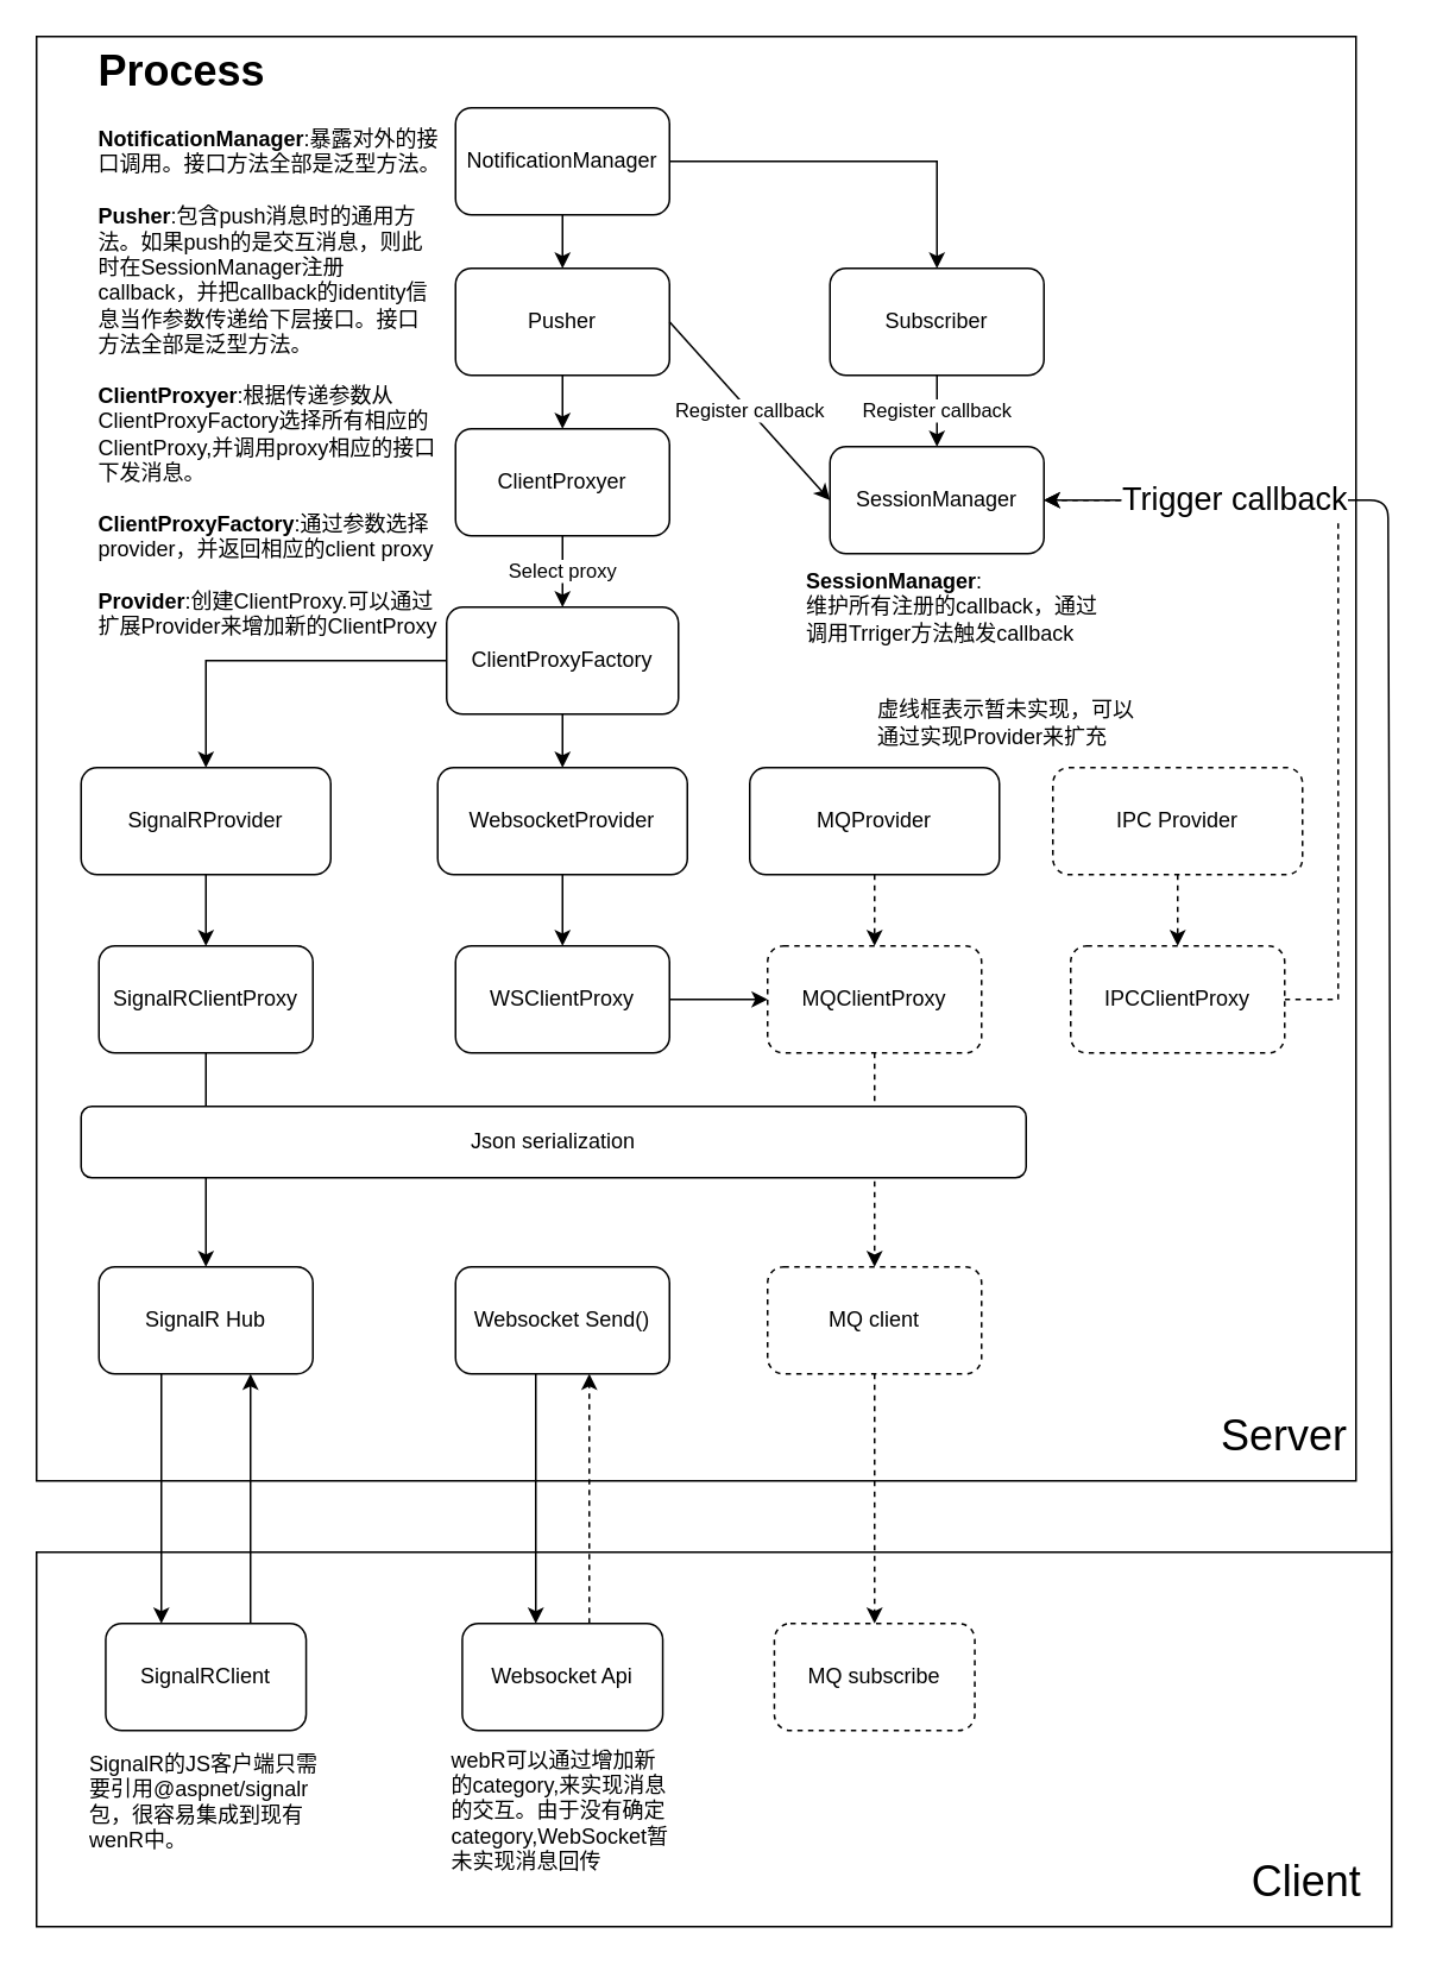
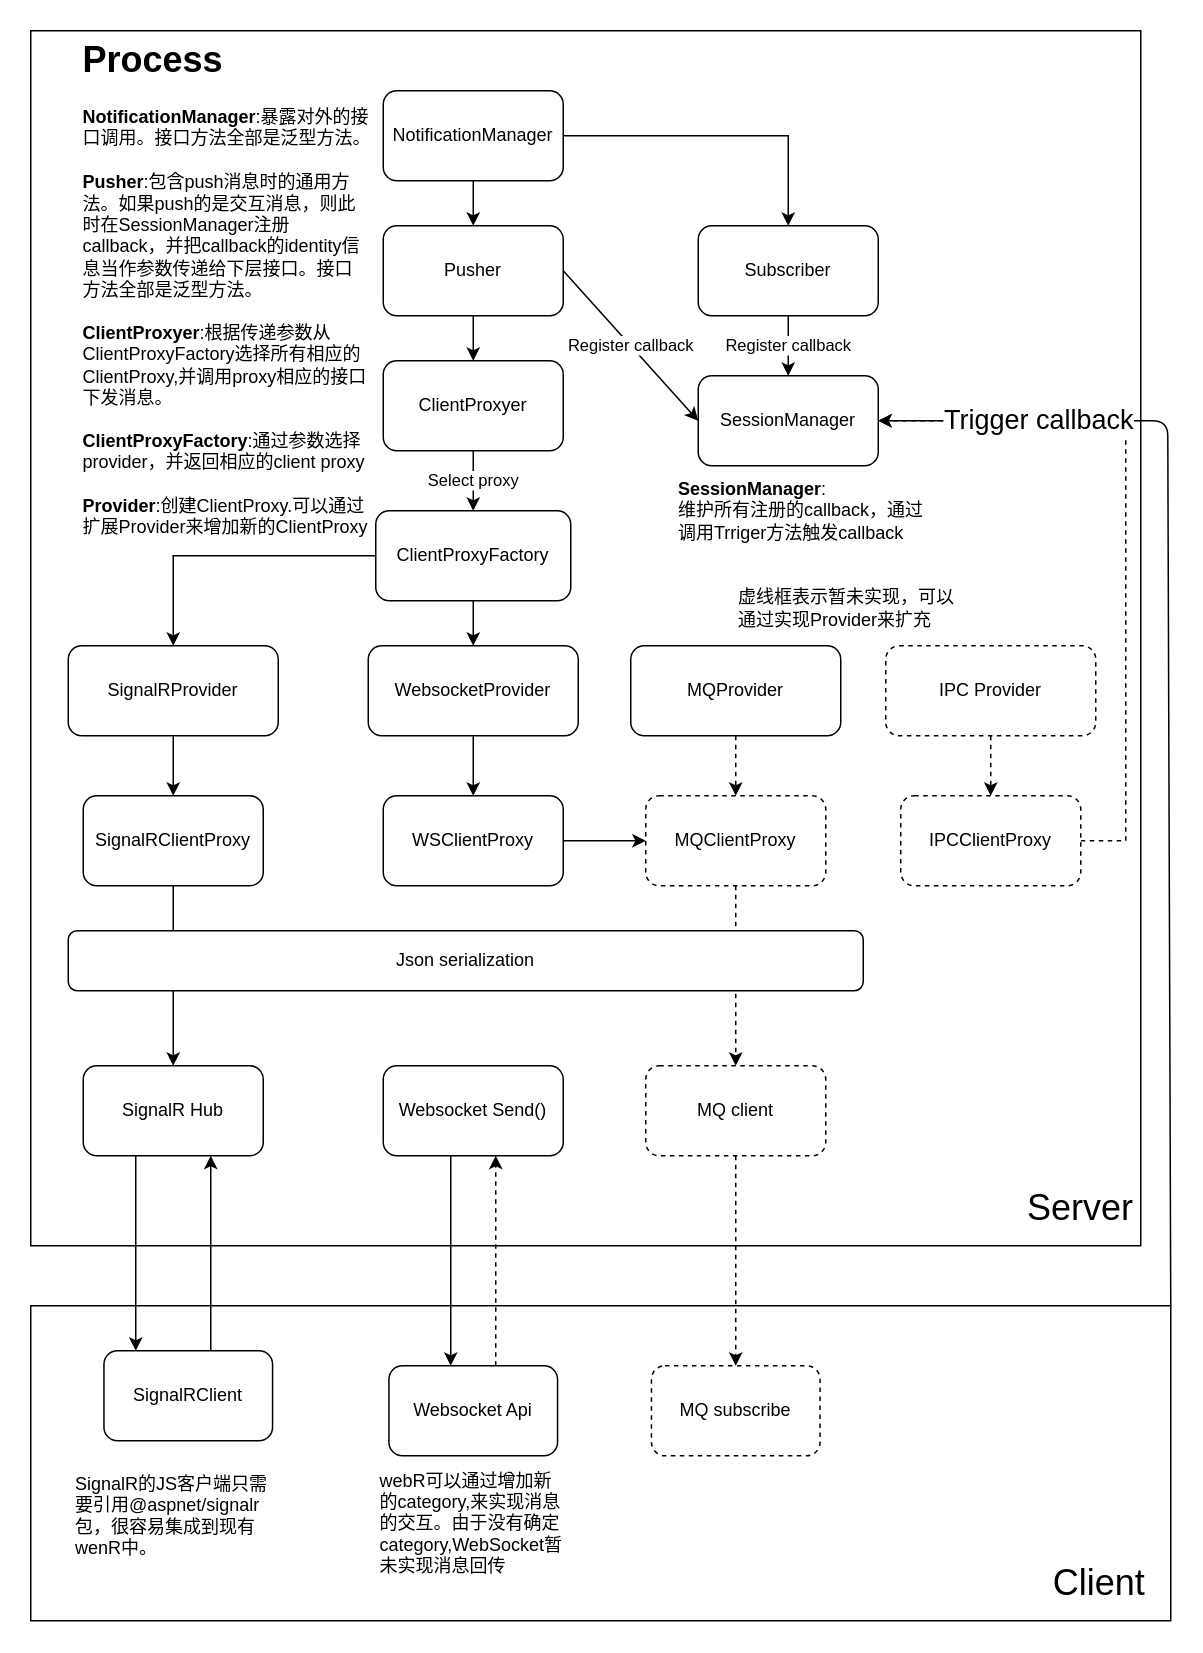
  <mxCell id="0" />
  <mxCell id="1" parent="0" />
  <mxCell id="2" value="" style="group" vertex="1" connectable="0" parent="1"><mxGeometry x="20" y="870" width="760" height="210" as="geometry" /></mxCell>
  <mxCell id="3" value="" style="whiteSpace=wrap;html=1;" vertex="1" parent="2"><mxGeometry width="760" height="210" as="geometry" /></mxCell>
- <mxCell id="4" value="SignalRClient" style="whiteSpace=wrap;html=1;rounded=1;" vertex="1" parent="2"><mxGeometry x="38.798" y="40" width="112.405" height="60" as="geometry" /></mxCell>
+ <mxCell id="4" value="SignalRClient" style="whiteSpace=wrap;html=1;rounded=1;" vertex="1" parent="2"><mxGeometry x="48.798" y="30" width="112.405" height="60" as="geometry" /></mxCell>
  <mxCell id="5" value="Websocket Api" style="whiteSpace=wrap;html=1;rounded=1;" vertex="1" parent="2"><mxGeometry x="238.794" y="40" width="112.405" height="60" as="geometry" /></mxCell>
  <mxCell id="6" value="MQ subscribe" style="whiteSpace=wrap;html=1;rounded=1;dashed=1" vertex="1" parent="2"><mxGeometry x="413.795" y="40" width="112.405" height="60" as="geometry" /></mxCell>
  <mxCell id="7" value="&lt;font style=&quot;font-size: 24px&quot;&gt;Client&lt;/font&gt;" style="text;html=1;strokeColor=none;fillColor=none;align=center;verticalAlign=middle;whiteSpace=wrap;rounded=0;" vertex="1" parent="2"><mxGeometry x="680" y="170" width="65" height="30" as="geometry" /></mxCell>
  <mxCell id="8" value="SignalR的JS客户端只需要引用@aspnet/signalr包，很容易集成到现有wenR中。" style="text;html=1;strokeColor=none;fillColor=none;align=left;verticalAlign=middle;whiteSpace=wrap;rounded=0;" vertex="1" parent="2"><mxGeometry x="27.5" y="110" width="135" height="60" as="geometry" /></mxCell>
  <mxCell id="9" value="webR可以通过增加新的category,来实现消息的交互。由于没有确定category,WebSocket暂未实现消息回传" style="text;html=1;strokeColor=none;fillColor=none;align=left;verticalAlign=middle;whiteSpace=wrap;rounded=0;" vertex="1" parent="2"><mxGeometry x="231.25" y="110" width="127.5" height="70" as="geometry" /></mxCell>
  <mxCell id="10" value="" style="whiteSpace=wrap;html=1;" vertex="1" parent="1"><mxGeometry x="20" y="20" width="740" height="810" as="geometry" /></mxCell>
  <mxCell id="11" value="NotificationManager" style="rounded=1;whiteSpace=wrap;html=1;" vertex="1" parent="1"><mxGeometry x="255" y="60" width="120" height="60" as="geometry" /></mxCell>
  <mxCell id="12" value="Pusher" style="whiteSpace=wrap;html=1;rounded=1;" vertex="1" parent="1"><mxGeometry x="255" y="150" width="120" height="60" as="geometry" /></mxCell>
  <mxCell id="13" value="" style="edgeStyle=orthogonalEdgeStyle;rounded=0;orthogonalLoop=1;jettySize=auto;html=1;" edge="1" parent="1" source="11" target="12"><mxGeometry x="55" y="50" as="geometry" /></mxCell>
  <mxCell id="14" value="Subscriber" style="whiteSpace=wrap;html=1;rounded=1;" vertex="1" parent="1"><mxGeometry x="465" y="150" width="120" height="60" as="geometry" /></mxCell>
  <mxCell id="15" value="" style="edgeStyle=orthogonalEdgeStyle;rounded=0;orthogonalLoop=1;jettySize=auto;html=1;" edge="1" parent="1" source="11" target="14"><mxGeometry x="55" y="50" as="geometry" /></mxCell>
  <mxCell id="16" value="ClientProxyer" style="whiteSpace=wrap;html=1;rounded=1;" vertex="1" parent="1"><mxGeometry x="255" y="240" width="120" height="60" as="geometry" /></mxCell>
  <mxCell id="17" value="" style="edgeStyle=orthogonalEdgeStyle;rounded=0;orthogonalLoop=1;jettySize=auto;html=1;" edge="1" parent="1" source="12" target="16"><mxGeometry x="55" y="50" as="geometry" /></mxCell>
  <mxCell id="18" value="SignalRProvider" style="whiteSpace=wrap;html=1;rounded=1;" vertex="1" parent="1"><mxGeometry x="45" y="430" width="140" height="60" as="geometry" /></mxCell>
  <mxCell id="19" style="edgeStyle=orthogonalEdgeStyle;rounded=0;orthogonalLoop=1;jettySize=auto;html=1;entryX=0.5;entryY=0;entryDx=0;entryDy=0;" edge="1" parent="1" source="20" target="18"><mxGeometry relative="1" as="geometry" /></mxCell>
  <mxCell id="20" value="ClientProxyFactory" style="whiteSpace=wrap;html=1;rounded=1;" vertex="1" parent="1"><mxGeometry x="250" y="340" width="130" height="60" as="geometry" /></mxCell>
  <mxCell id="21" value="Select proxy" style="edgeStyle=orthogonalEdgeStyle;rounded=0;orthogonalLoop=1;jettySize=auto;html=1;" edge="1" parent="1" source="16" target="20"><mxGeometry x="55" y="50" as="geometry" /></mxCell>
  <mxCell id="22" value="WebsocketProvider" style="whiteSpace=wrap;html=1;rounded=1;" vertex="1" parent="1"><mxGeometry x="245" y="430" width="140" height="60" as="geometry" /></mxCell>
  <mxCell id="23" value="" style="edgeStyle=orthogonalEdgeStyle;rounded=0;orthogonalLoop=1;jettySize=auto;html=1;" edge="1" parent="1" source="20" target="22"><mxGeometry x="55" y="50" as="geometry" /></mxCell>
  <mxCell id="24" value="IPC Provider" style="whiteSpace=wrap;html=1;rounded=1;dashed=1" vertex="1" parent="1"><mxGeometry x="590" y="430" width="140" height="60" as="geometry" /></mxCell>
  <mxCell id="25" value="MQProvider" style="whiteSpace=wrap;html=1;rounded=1;dashed=0;" vertex="1" parent="1"><mxGeometry x="420" y="430" width="140" height="60" as="geometry" /></mxCell>
  <mxCell id="26" style="edgeStyle=orthogonalEdgeStyle;rounded=0;orthogonalLoop=1;jettySize=auto;html=1;" edge="1" parent="1" source="27" target="48"><mxGeometry relative="1" as="geometry" /></mxCell>
  <mxCell id="27" value="SignalRClientProxy" style="whiteSpace=wrap;html=1;rounded=1;" vertex="1" parent="1"><mxGeometry x="55" y="530" width="120" height="60" as="geometry" /></mxCell>
  <mxCell id="28" value="" style="edgeStyle=orthogonalEdgeStyle;rounded=0;orthogonalLoop=1;jettySize=auto;html=1;" edge="1" parent="1" source="18" target="27"><mxGeometry x="55" y="50" as="geometry" /></mxCell>
  <mxCell id="29" style="edgeStyle=orthogonalEdgeStyle;rounded=0;orthogonalLoop=1;jettySize=auto;html=1;" edge="1" parent="1" source="30" target="36"><mxGeometry relative="1" as="geometry" /></mxCell>
  <mxCell id="30" value="WSClientProxy" style="whiteSpace=wrap;html=1;rounded=1;" vertex="1" parent="1"><mxGeometry x="255" y="530" width="120" height="60" as="geometry" /></mxCell>
  <mxCell id="31" value="" style="edgeStyle=orthogonalEdgeStyle;rounded=0;orthogonalLoop=1;jettySize=auto;html=1;" edge="1" parent="1" source="22" target="30"><mxGeometry x="55" y="50" as="geometry" /></mxCell>
  <mxCell id="32" style="edgeStyle=orthogonalEdgeStyle;rounded=0;orthogonalLoop=1;jettySize=auto;html=1;exitX=1;exitY=0.5;exitDx=0;exitDy=0;entryX=1;entryY=0.5;entryDx=0;entryDy=0;dashed=1" edge="1" parent="1" source="33" target="39"><mxGeometry relative="1" as="geometry"><Array as="points"><mxPoint x="750" y="560" /><mxPoint x="750" y="280" /></Array></mxGeometry></mxCell>
  <mxCell id="33" value="IPCClientProxy" style="whiteSpace=wrap;html=1;rounded=1;dashed=1" vertex="1" parent="1"><mxGeometry x="600" y="530" width="120" height="60" as="geometry" /></mxCell>
  <mxCell id="34" value="" style="edgeStyle=orthogonalEdgeStyle;rounded=0;orthogonalLoop=1;jettySize=auto;html=1;dashed=1" edge="1" parent="1" source="24" target="33"><mxGeometry x="55" y="50" as="geometry" /></mxCell>
  <mxCell id="35" style="edgeStyle=orthogonalEdgeStyle;rounded=0;orthogonalLoop=1;jettySize=auto;html=1;entryX=0.5;entryY=0;entryDx=0;entryDy=0;dashed=1" edge="1" parent="1" source="36" target="52"><mxGeometry relative="1" as="geometry" /></mxCell>
  <mxCell id="36" value="MQClientProxy" style="whiteSpace=wrap;html=1;rounded=1;dashed=1" vertex="1" parent="1"><mxGeometry x="430" y="530" width="120" height="60" as="geometry" /></mxCell>
  <mxCell id="37" value="" style="edgeStyle=orthogonalEdgeStyle;rounded=0;orthogonalLoop=1;jettySize=auto;html=1;dashed=1" edge="1" parent="1" source="25" target="36"><mxGeometry x="55" y="50" as="geometry" /></mxCell>
  <mxCell id="38" value="&lt;font style=&quot;font-size: 24px&quot;&gt;Server&lt;/font&gt;" style="text;html=1;strokeColor=none;fillColor=none;align=center;verticalAlign=middle;whiteSpace=wrap;rounded=0;" vertex="1" parent="1"><mxGeometry x="680" y="790" width="80" height="30" as="geometry" /></mxCell>
  <mxCell id="39" value="SessionManager" style="whiteSpace=wrap;html=1;rounded=1;" vertex="1" parent="1"><mxGeometry x="465" y="250" width="120" height="60" as="geometry" /></mxCell>
  <mxCell id="40" value="&lt;span style=&quot;color: rgb(0 , 0 , 0) ; font-family: &amp;#34;helvetica&amp;#34; ; font-size: 11px ; font-style: normal ; font-weight: 400 ; letter-spacing: normal ; text-align: center ; text-indent: 0px ; text-transform: none ; word-spacing: 0px ; background-color: rgb(255 , 255 , 255) ; display: inline ; float: none&quot;&gt;Register callback&lt;/span&gt;" style="edgeStyle=orthogonalEdgeStyle;rounded=0;orthogonalLoop=1;jettySize=auto;html=1;" edge="1" parent="1" source="14" target="39"><mxGeometry x="55" y="50" as="geometry" /></mxCell>
  <mxCell id="41" value="Register callback" style="endArrow=classic;html=1;exitX=1;exitY=0.5;exitDx=0;exitDy=0;entryX=0;entryY=0.5;entryDx=0;entryDy=0;" edge="1" parent="1" source="12" target="39"><mxGeometry x="55" y="50" width="50" height="50" as="geometry"><mxPoint x="400" y="190" as="sourcePoint" /><mxPoint x="450" y="140" as="targetPoint" /></mxGeometry></mxCell>
  <mxCell id="42" value="" style="endArrow=classic;html=1;entryX=1;entryY=0.5;entryDx=0;entryDy=0;exitX=1;exitY=0;exitDx=0;exitDy=0;" edge="1" parent="1" source="3" target="39"><mxGeometry width="50" height="50" relative="1" as="geometry"><mxPoint x="810" y="820" as="sourcePoint" /><mxPoint x="860" y="770" as="targetPoint" /><Array as="points"><mxPoint x="778" y="280" /><mxPoint x="690" y="280" /></Array></mxGeometry></mxCell>
  <mxCell id="43" value="&lt;font style=&quot;font-size: 18px&quot;&gt;Trigger callback&lt;/font&gt;" style="edgeLabel;html=1;align=center;verticalAlign=middle;resizable=0;points=[];" vertex="1" connectable="0" parent="42"><mxGeometry x="-0.141" y="-2" relative="1" as="geometry"><mxPoint x="-89.8" y="-254" as="offset" /></mxGeometry></mxCell>
  <mxCell id="44" value="Json serialization" style="rounded=1;whiteSpace=wrap;html=1;" vertex="1" parent="1"><mxGeometry x="45" y="620" width="530" height="40" as="geometry" /></mxCell>
  <mxCell id="45" value="&lt;h1&gt;Process&lt;/h1&gt;&lt;div&gt;&lt;b&gt;NotificationManager&lt;/b&gt;:&lt;span&gt;暴露&lt;/span&gt;对外&lt;span&gt;的接口调用。接口方法全部是泛型方法。&lt;/span&gt;&lt;/div&gt;&lt;div&gt;&lt;span&gt;&lt;br&gt;&lt;/span&gt;&lt;/div&gt;&lt;div&gt;&lt;b&gt;Pusher&lt;/b&gt;&lt;span&gt;:&lt;/span&gt;&lt;span&gt;包含push消息时的通用方法。如果push的是交互消息，则此时在SessionManager注册callback，并把callback的identity信息当作参数传递给下层接口。&lt;/span&gt;&lt;span&gt;接口方法全部是泛型方法。&lt;/span&gt;&lt;/div&gt;&lt;div&gt;&lt;span&gt;&lt;br&gt;&lt;/span&gt;&lt;/div&gt;&lt;div&gt;&lt;b&gt;ClientProxyer&lt;/b&gt;:&lt;span&gt;根据传递参数从ClientProxyFactory选择所有相应的ClientProxy,并调用proxy相应的接口下发消息。&lt;/span&gt;&lt;/div&gt;&lt;br&gt;&lt;div&gt;&lt;span style=&quot;text-align: center&quot;&gt;&lt;b&gt;ClientProxyFactory&lt;/b&gt;:&lt;/span&gt;&lt;span&gt;通过参数选择provider，并返回相应的client proxy&lt;/span&gt;&lt;br&gt;&lt;/div&gt;&lt;div&gt;&lt;b&gt;&lt;br&gt;&lt;/b&gt;&lt;/div&gt;&lt;div&gt;&lt;b&gt;Provider&lt;/b&gt;:创建ClientProxy.可以通过扩展Provider来增加新的ClientProxy&lt;/div&gt;" style="text;html=1;strokeColor=none;fillColor=none;spacing=5;spacingTop=-20;whiteSpace=wrap;overflow=hidden;rounded=0;" vertex="1" parent="1"><mxGeometry x="50" y="20" width="200" height="350" as="geometry" /></mxCell>
  <mxCell id="46" value="&lt;b&gt;SessionManager&lt;/b&gt;:&lt;br&gt;&lt;div&gt;维护所有注册的callback，通过调用Trriger方法触发callback&lt;/div&gt;" style="text;html=1;strokeColor=none;fillColor=none;align=left;verticalAlign=middle;whiteSpace=wrap;rounded=0;" vertex="1" parent="1"><mxGeometry x="450" y="320" width="170" height="40" as="geometry" /></mxCell>
  <mxCell id="47" style="edgeStyle=orthogonalEdgeStyle;rounded=0;orthogonalLoop=1;jettySize=auto;html=1;" edge="1" parent="1" source="48" target="4"><mxGeometry relative="1" as="geometry"><Array as="points"><mxPoint x="90" y="800" /><mxPoint x="90" y="800" /></Array></mxGeometry></mxCell>
  <mxCell id="48" value="SignalR Hub" style="whiteSpace=wrap;html=1;rounded=1;" vertex="1" parent="1"><mxGeometry x="55" y="710" width="120" height="60" as="geometry" /></mxCell>
  <mxCell id="49" style="edgeStyle=orthogonalEdgeStyle;rounded=0;orthogonalLoop=1;jettySize=auto;html=1;" edge="1" parent="1" source="50" target="5"><mxGeometry relative="1" as="geometry"><Array as="points"><mxPoint x="300" y="820" /><mxPoint x="300" y="820" /></Array></mxGeometry></mxCell>
  <mxCell id="50" value="Websocket Send()" style="whiteSpace=wrap;html=1;rounded=1;" vertex="1" parent="1"><mxGeometry x="255" y="710" width="120" height="60" as="geometry" /></mxCell>
  <mxCell id="51" style="edgeStyle=orthogonalEdgeStyle;rounded=0;orthogonalLoop=1;jettySize=auto;html=1;dashed=1" edge="1" parent="1" source="52" target="6"><mxGeometry relative="1" as="geometry" /></mxCell>
  <mxCell id="52" value="MQ client" style="whiteSpace=wrap;html=1;rounded=1;dashed=1" vertex="1" parent="1"><mxGeometry x="430" y="710" width="120" height="60" as="geometry" /></mxCell>
  <mxCell id="53" value="虚线框表示暂未实现，可以通过实现Provider来扩充" style="text;html=1;strokeColor=none;fillColor=none;align=left;verticalAlign=middle;whiteSpace=wrap;rounded=0;" vertex="1" parent="1"><mxGeometry x="490" y="380" width="150" height="50" as="geometry" /></mxCell>
  <mxCell id="54" style="edgeStyle=orthogonalEdgeStyle;rounded=0;orthogonalLoop=1;jettySize=auto;html=1;" edge="1" parent="1" source="4" target="48"><mxGeometry relative="1" as="geometry"><Array as="points"><mxPoint x="140" y="820" /><mxPoint x="140" y="820" /></Array></mxGeometry></mxCell>
  <mxCell id="55" style="edgeStyle=orthogonalEdgeStyle;rounded=0;orthogonalLoop=1;jettySize=auto;html=1;dashed=1" edge="1" parent="1" source="5" target="50"><mxGeometry relative="1" as="geometry"><Array as="points"><mxPoint x="330" y="850" /><mxPoint x="330" y="850" /></Array></mxGeometry></mxCell>
